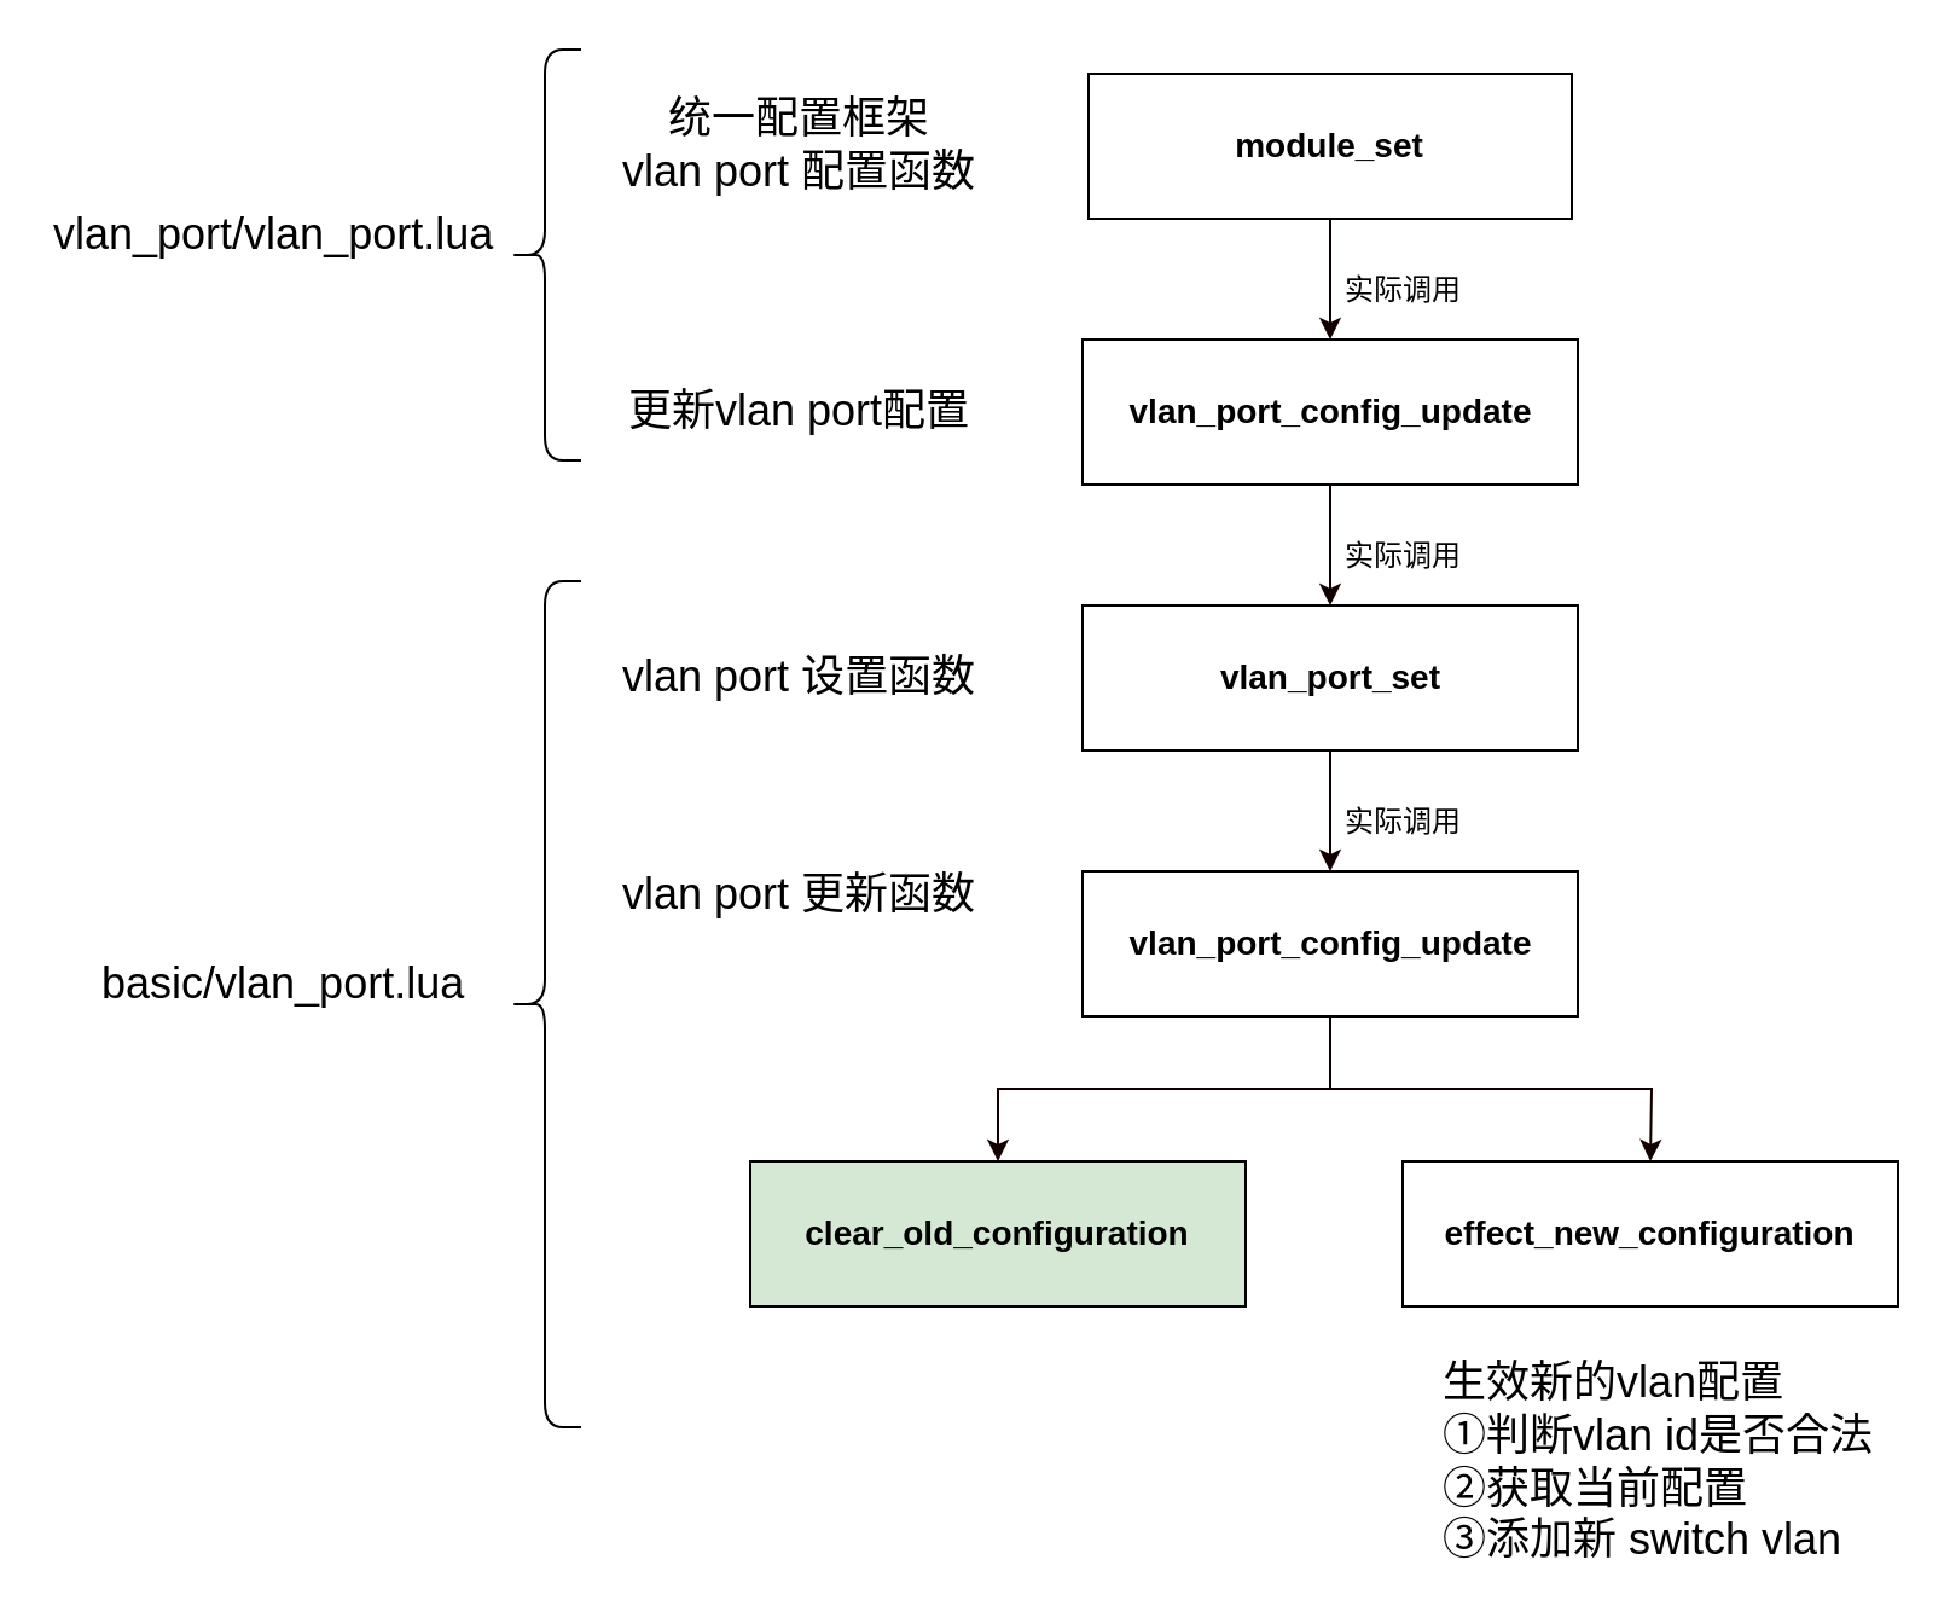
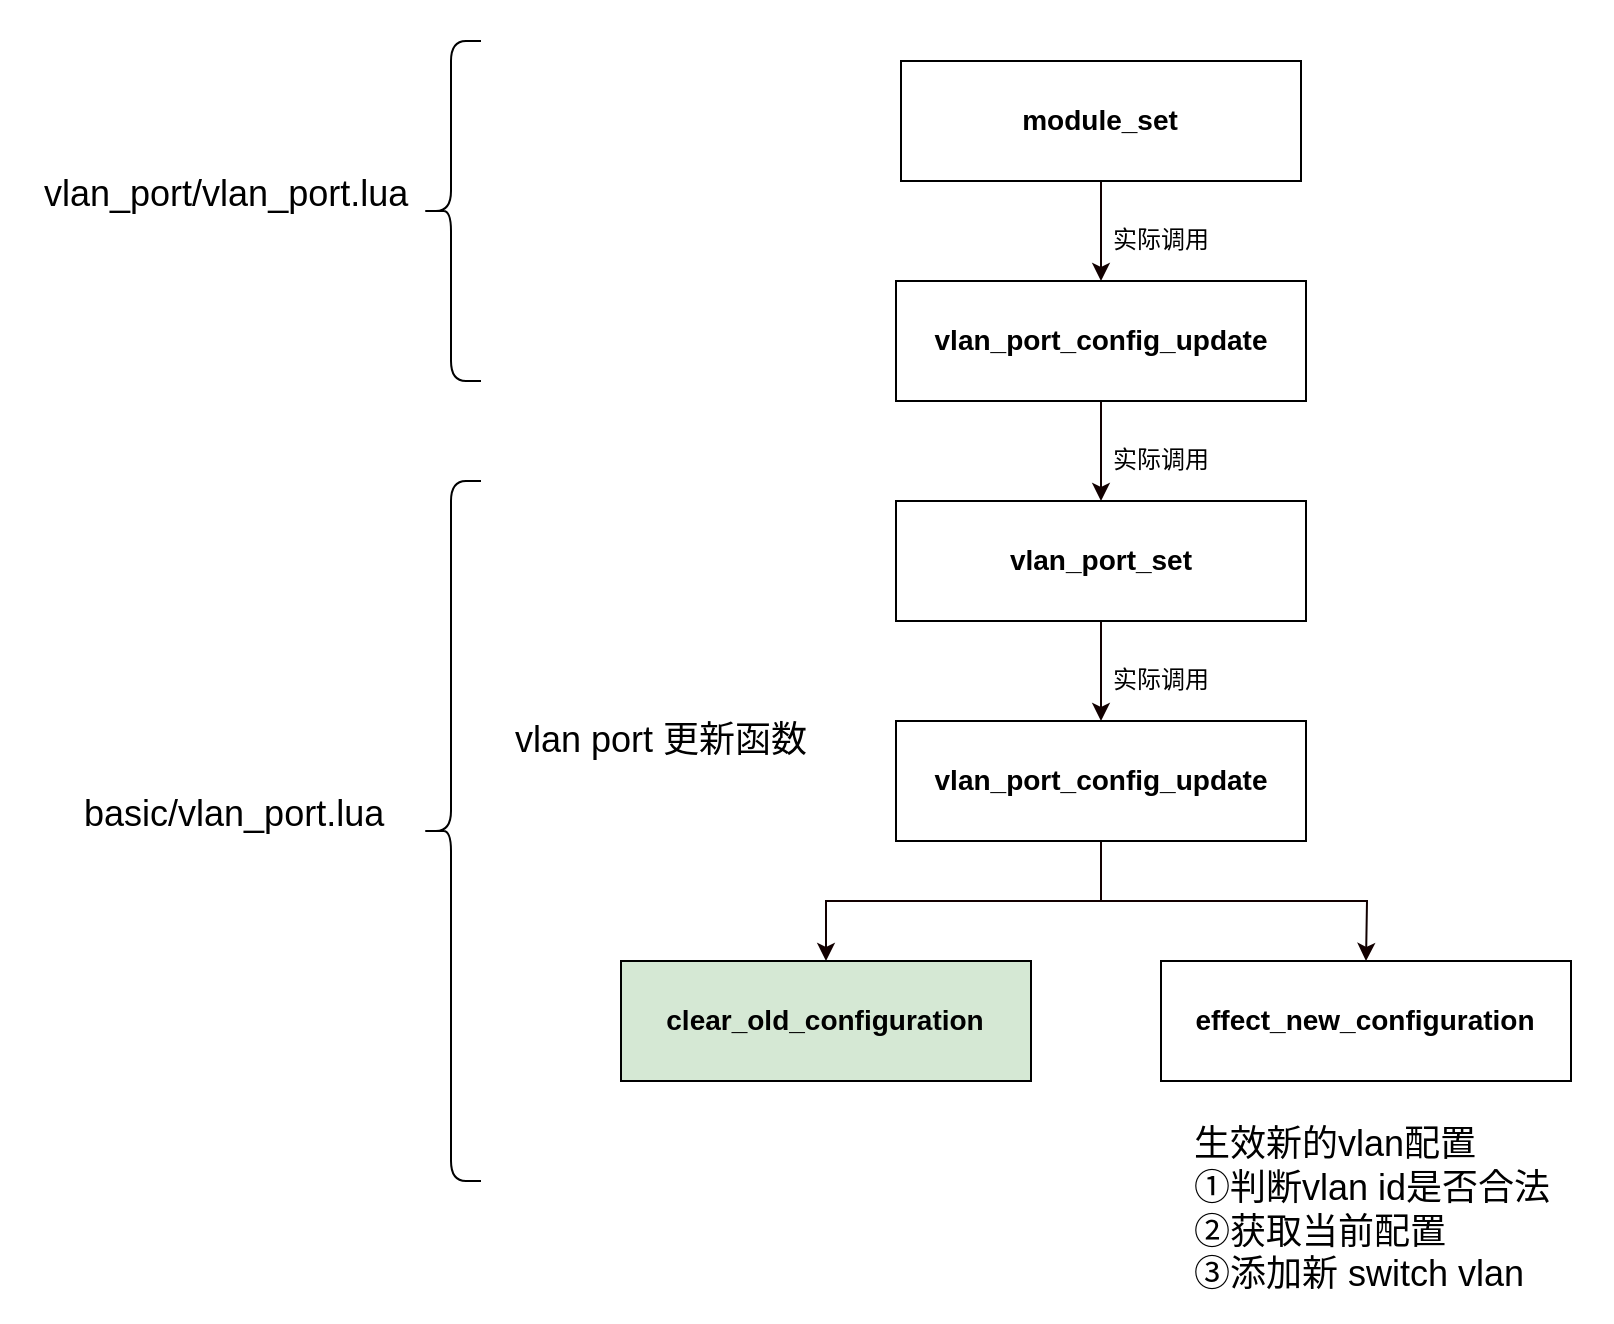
  <mxCell id="0" />
  <mxCell id="1" parent="0" />
  <mxCell id="2" value="" style="edgeStyle=orthogonalEdgeStyle;rounded=0;orthogonalLoop=1;jettySize=auto;html=1;strokeColor=#120000;" edge="1" parent="1" source="3" target="5"><mxGeometry relative="1" as="geometry" /></mxCell>
  <mxCell id="3" value="&lt;font style=&quot;font-size: 14px&quot;&gt;&lt;b&gt;module_set&lt;/b&gt;&lt;/font&gt;" style="rounded=0;whiteSpace=wrap;html=1;" vertex="1" parent="1"><mxGeometry x="450" y="30" width="200" height="60" as="geometry" /></mxCell>
  <mxCell id="4" value="" style="edgeStyle=orthogonalEdgeStyle;rounded=0;orthogonalLoop=1;jettySize=auto;html=1;strokeColor=#120000;" edge="1" parent="1" source="5" target="7"><mxGeometry relative="1" as="geometry" /></mxCell>
  <mxCell id="5" value="&lt;p class=&quot;MsoNormal&quot;&gt;&lt;font style=&quot;font-size: 14px&quot;&gt;&lt;b&gt;vlan_port_config_update&lt;/b&gt;&lt;/font&gt;&lt;br&gt;&lt;/p&gt;" style="rounded=0;whiteSpace=wrap;html=1;" vertex="1" parent="1"><mxGeometry x="447.5" y="140" width="205" height="60" as="geometry" /></mxCell>
  <mxCell id="6" value="" style="edgeStyle=orthogonalEdgeStyle;rounded=0;orthogonalLoop=1;jettySize=auto;html=1;strokeColor=#120000;" edge="1" parent="1" source="7" target="9"><mxGeometry relative="1" as="geometry" /></mxCell>
  <mxCell id="7" value="&lt;p class=&quot;MsoNormal&quot;&gt;&lt;b&gt;&lt;font style=&quot;font-size: 14px&quot;&gt;vlan_port_set&lt;/font&gt;&lt;/b&gt;&lt;/p&gt;" style="rounded=0;whiteSpace=wrap;html=1;" vertex="1" parent="1"><mxGeometry x="447.5" y="250" width="205" height="60" as="geometry" /></mxCell>
  <mxCell id="8" value="" style="edgeStyle=orthogonalEdgeStyle;rounded=0;orthogonalLoop=1;jettySize=auto;html=1;strokeColor=#120000;" edge="1" parent="1" source="9" target="10"><mxGeometry relative="1" as="geometry" /></mxCell>
  <mxCell id="9" value="&lt;p class=&quot;MsoNormal&quot;&gt;&lt;b&gt;&lt;font style=&quot;font-size: 14px&quot;&gt;vlan_port_config_update&lt;/font&gt;&lt;/b&gt;&lt;/p&gt;" style="rounded=0;whiteSpace=wrap;html=1;" vertex="1" parent="1"><mxGeometry x="447.5" y="360" width="205" height="60" as="geometry" /></mxCell>
  <mxCell id="10" value="&lt;p class=&quot;MsoNormal&quot;&gt;&lt;font style=&quot;font-size: 14px&quot;&gt;&lt;b&gt;clear_old_configur&lt;/b&gt;&lt;b&gt;ation&lt;/b&gt;&lt;/font&gt;&lt;/p&gt;" style="rounded=0;whiteSpace=wrap;html=1;fillColor=#d5e8d4;" vertex="1" parent="1"><mxGeometry x="310" y="480" width="205" height="60" as="geometry" /></mxCell>
  <mxCell id="11" value="&lt;p class=&quot;MsoNormal&quot;&gt;&lt;b&gt;&lt;span style=&quot;font-size: 10.5pt&quot;&gt;effect_new_configuration&lt;/span&gt;&lt;/b&gt;&lt;/p&gt;" style="rounded=0;whiteSpace=wrap;html=1;" vertex="1" parent="1"><mxGeometry x="580" y="480" width="205" height="60" as="geometry" /></mxCell>
  <mxCell id="12" value="" style="endArrow=classic;html=1;strokeColor=#120000;entryX=0.5;entryY=0;entryDx=0;entryDy=0;rounded=0;" edge="1" parent="1" target="11"><mxGeometry width="50" height="50" relative="1" as="geometry"><mxPoint x="550" y="450" as="sourcePoint" /><mxPoint x="730" y="280" as="targetPoint" /><Array as="points"><mxPoint x="683" y="450" /></Array></mxGeometry></mxCell>
  <mxCell id="13" value="" style="shape=curlyBracket;whiteSpace=wrap;html=1;rounded=1;size=0.5;" vertex="1" parent="1"><mxGeometry x="210" y="20" width="30" height="170" as="geometry" /></mxCell>
- <mxCell id="14" value="&lt;font style=&quot;font-size: 18px&quot;&gt;统一配置框架&lt;br&gt;vlan port 配置函数&lt;br&gt;&lt;/font&gt;" style="text;html=1;align=center;verticalAlign=middle;resizable=0;points=[];autosize=1;" vertex="1" parent="1"><mxGeometry x="250" y="40" width="160" height="40" as="geometry" /></mxCell>
- <mxCell id="15" value="&lt;font style=&quot;font-size: 18px&quot;&gt;更新vlan port配置&lt;br&gt;&lt;/font&gt;" style="text;html=1;align=center;verticalAlign=middle;resizable=0;points=[];autosize=1;" vertex="1" parent="1"><mxGeometry x="250" y="160" width="160" height="20" as="geometry" /></mxCell>
  <mxCell id="16" value="&lt;div style=&quot;text-align: center&quot;&gt;&lt;font face=&quot;helvetica&quot;&gt;&lt;span style=&quot;font-size: 18px&quot;&gt;vlan_port/vlan_port.lua&lt;/span&gt;&lt;/font&gt;&lt;/div&gt;" style="text;whiteSpace=wrap;html=1;" vertex="1" parent="1"><mxGeometry x="20" y="80" width="170" height="30" as="geometry" /></mxCell>
  <mxCell id="17" value="实际调用" style="text;html=1;align=center;verticalAlign=middle;resizable=0;points=[];autosize=1;" vertex="1" parent="1"><mxGeometry x="550" y="110" width="60" height="20" as="geometry" /></mxCell>
  <mxCell id="18" value="实际调用" style="text;html=1;align=center;verticalAlign=middle;resizable=0;points=[];autosize=1;" vertex="1" parent="1"><mxGeometry x="550" y="220" width="60" height="20" as="geometry" /></mxCell>
- <mxCell id="19" value="&lt;font style=&quot;font-size: 18px&quot;&gt;vlan port 设置函数&lt;br&gt;&lt;/font&gt;" style="text;html=1;align=center;verticalAlign=middle;resizable=0;points=[];autosize=1;" vertex="1" parent="1"><mxGeometry x="250" y="270" width="160" height="20" as="geometry" /></mxCell>
  <mxCell id="20" value="&lt;font style=&quot;font-size: 18px&quot;&gt;vlan port 更新函数&lt;br&gt;&lt;/font&gt;" style="text;html=1;align=center;verticalAlign=middle;resizable=0;points=[];autosize=1;" vertex="1" parent="1"><mxGeometry x="250" y="360" width="160" height="20" as="geometry" /></mxCell>
  <mxCell id="21" value="实际调用" style="text;html=1;align=center;verticalAlign=middle;resizable=0;points=[];autosize=1;" vertex="1" parent="1"><mxGeometry x="550" y="330" width="60" height="20" as="geometry" /></mxCell>
  <mxCell id="22" value="&lt;font style=&quot;font-size: 18px&quot;&gt;生效新的vlan配置&lt;br&gt;①判断vlan id是否合法&lt;br&gt;②获取当前配置&lt;br&gt;③添加新 switch vlan&lt;br&gt;&lt;/font&gt;" style="text;html=1;align=left;verticalAlign=middle;resizable=0;points=[];autosize=1;" vertex="1" parent="1"><mxGeometry x="595" y="570" width="190" height="70" as="geometry" /></mxCell>
  <mxCell id="23" value="" style="shape=curlyBracket;whiteSpace=wrap;html=1;rounded=1;size=0.5;" vertex="1" parent="1"><mxGeometry x="210" y="240" width="30" height="350" as="geometry" /></mxCell>
  <mxCell id="24" value="&lt;div style=&quot;text-align: center&quot;&gt;&lt;font face=&quot;helvetica&quot;&gt;&lt;span style=&quot;font-size: 18px&quot;&gt;basic/vlan_port.lua&lt;/span&gt;&lt;/font&gt;&lt;/div&gt;" style="text;whiteSpace=wrap;html=1;" vertex="1" parent="1"><mxGeometry x="40" y="390" width="170" height="30" as="geometry" /></mxCell>
